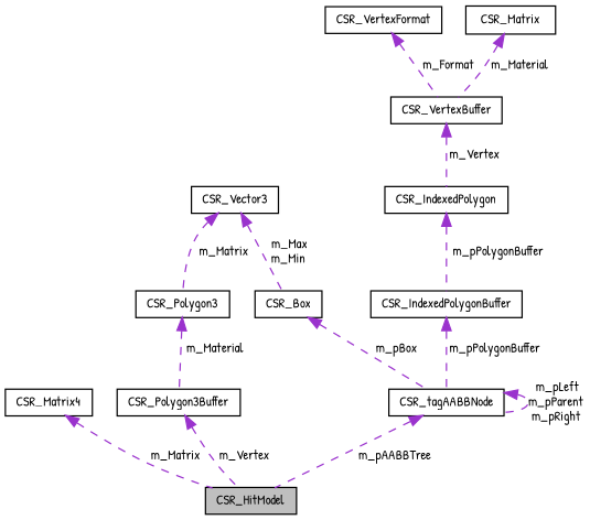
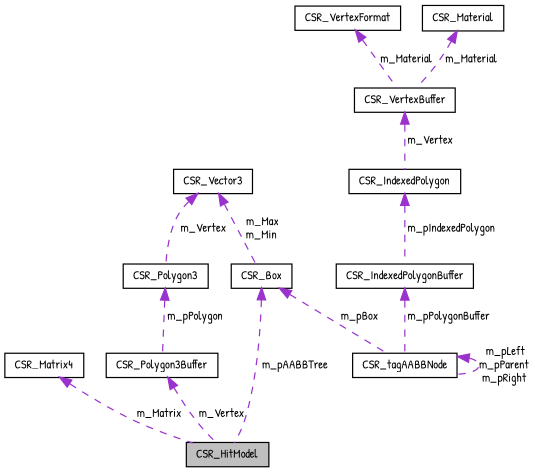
  digraph {
    fontname="Patrick Hand"
    node [color=black fillcolor=white fontname="Patrick Hand" fontsize=10 shape=record style=filled]
    edge [color=darkorchid3 dir=back fontname="Patrick Hand" fontsize=10 labelfontname=Helvetica labelfontsize=10 style=dashed]
    n1 [fillcolor=grey75 fontcolor=black height=0.2 label=CSR_HitModel width=0.4]
    n2 [height=0.2 label=CSR_Matrix4 width=0.4]
    n3 [height=0.2 label=CSR_tagAABBNode width=0.4]
    n4 [height=0.2 label=CSR_Box width=0.4]
    n5 [height=0.2 label=CSR_Vector3 width=0.4]
    n6 [height=0.2 label=CSR_Polygon3 width=0.4]
    n7 [height=0.2 label=CSR_Polygon3Buffer width=0.4]
    n8 [height=0.2 label=CSR_IndexedPolygonBuffer width=0.4]
    n9 [height=0.2 label=CSR_IndexedPolygon width=0.4]
    n10 [height=0.2 label=CSR_VertexBuffer width=0.4]
    n11 [height=0.2 label=CSR_VertexFormat width=0.4]
-   n12 [height=0.2 label=CSR_Matrix width=0.4]
+   n12 [height=0.2 label=CSR_Material width=0.4]
    n2 -> n1 [label=" m_Matrix"]
-   n3 -> n1 [label=" m_pAABBTree"]
+   n4 -> n1 [label=" m_pAABBTree"]
    n3 -> n3 [label=" m_pLeft\nm_pParent\nm_pRight"]
    n4 -> n3 [label=" m_pBox"]
    n5 -> n4 [label=" m_Max\nm_Min"]
-   n5 -> n6 [label=" m_Matrix"]
-   n6 -> n7 [label=" m_Material"]
+   n5 -> n6 [label=" m_Vertex"]
+   n6 -> n7 [label=" m_pPolygon"]
    n7 -> n1 [label=" m_Vertex"]
    n8 -> n3 [label=" m_pPolygonBuffer"]
-   n9 -> n8 [label=" m_pPolygonBuffer"]
+   n9 -> n8 [label=" m_pIndexedPolygon"]
    n10 -> n9 [label=" m_Vertex"]
-   n11 -> n10 [label=" m_Format"]
+   n11 -> n10 [label=" m_Material"]
    n12 -> n10 [label=" m_Material"]
  }
